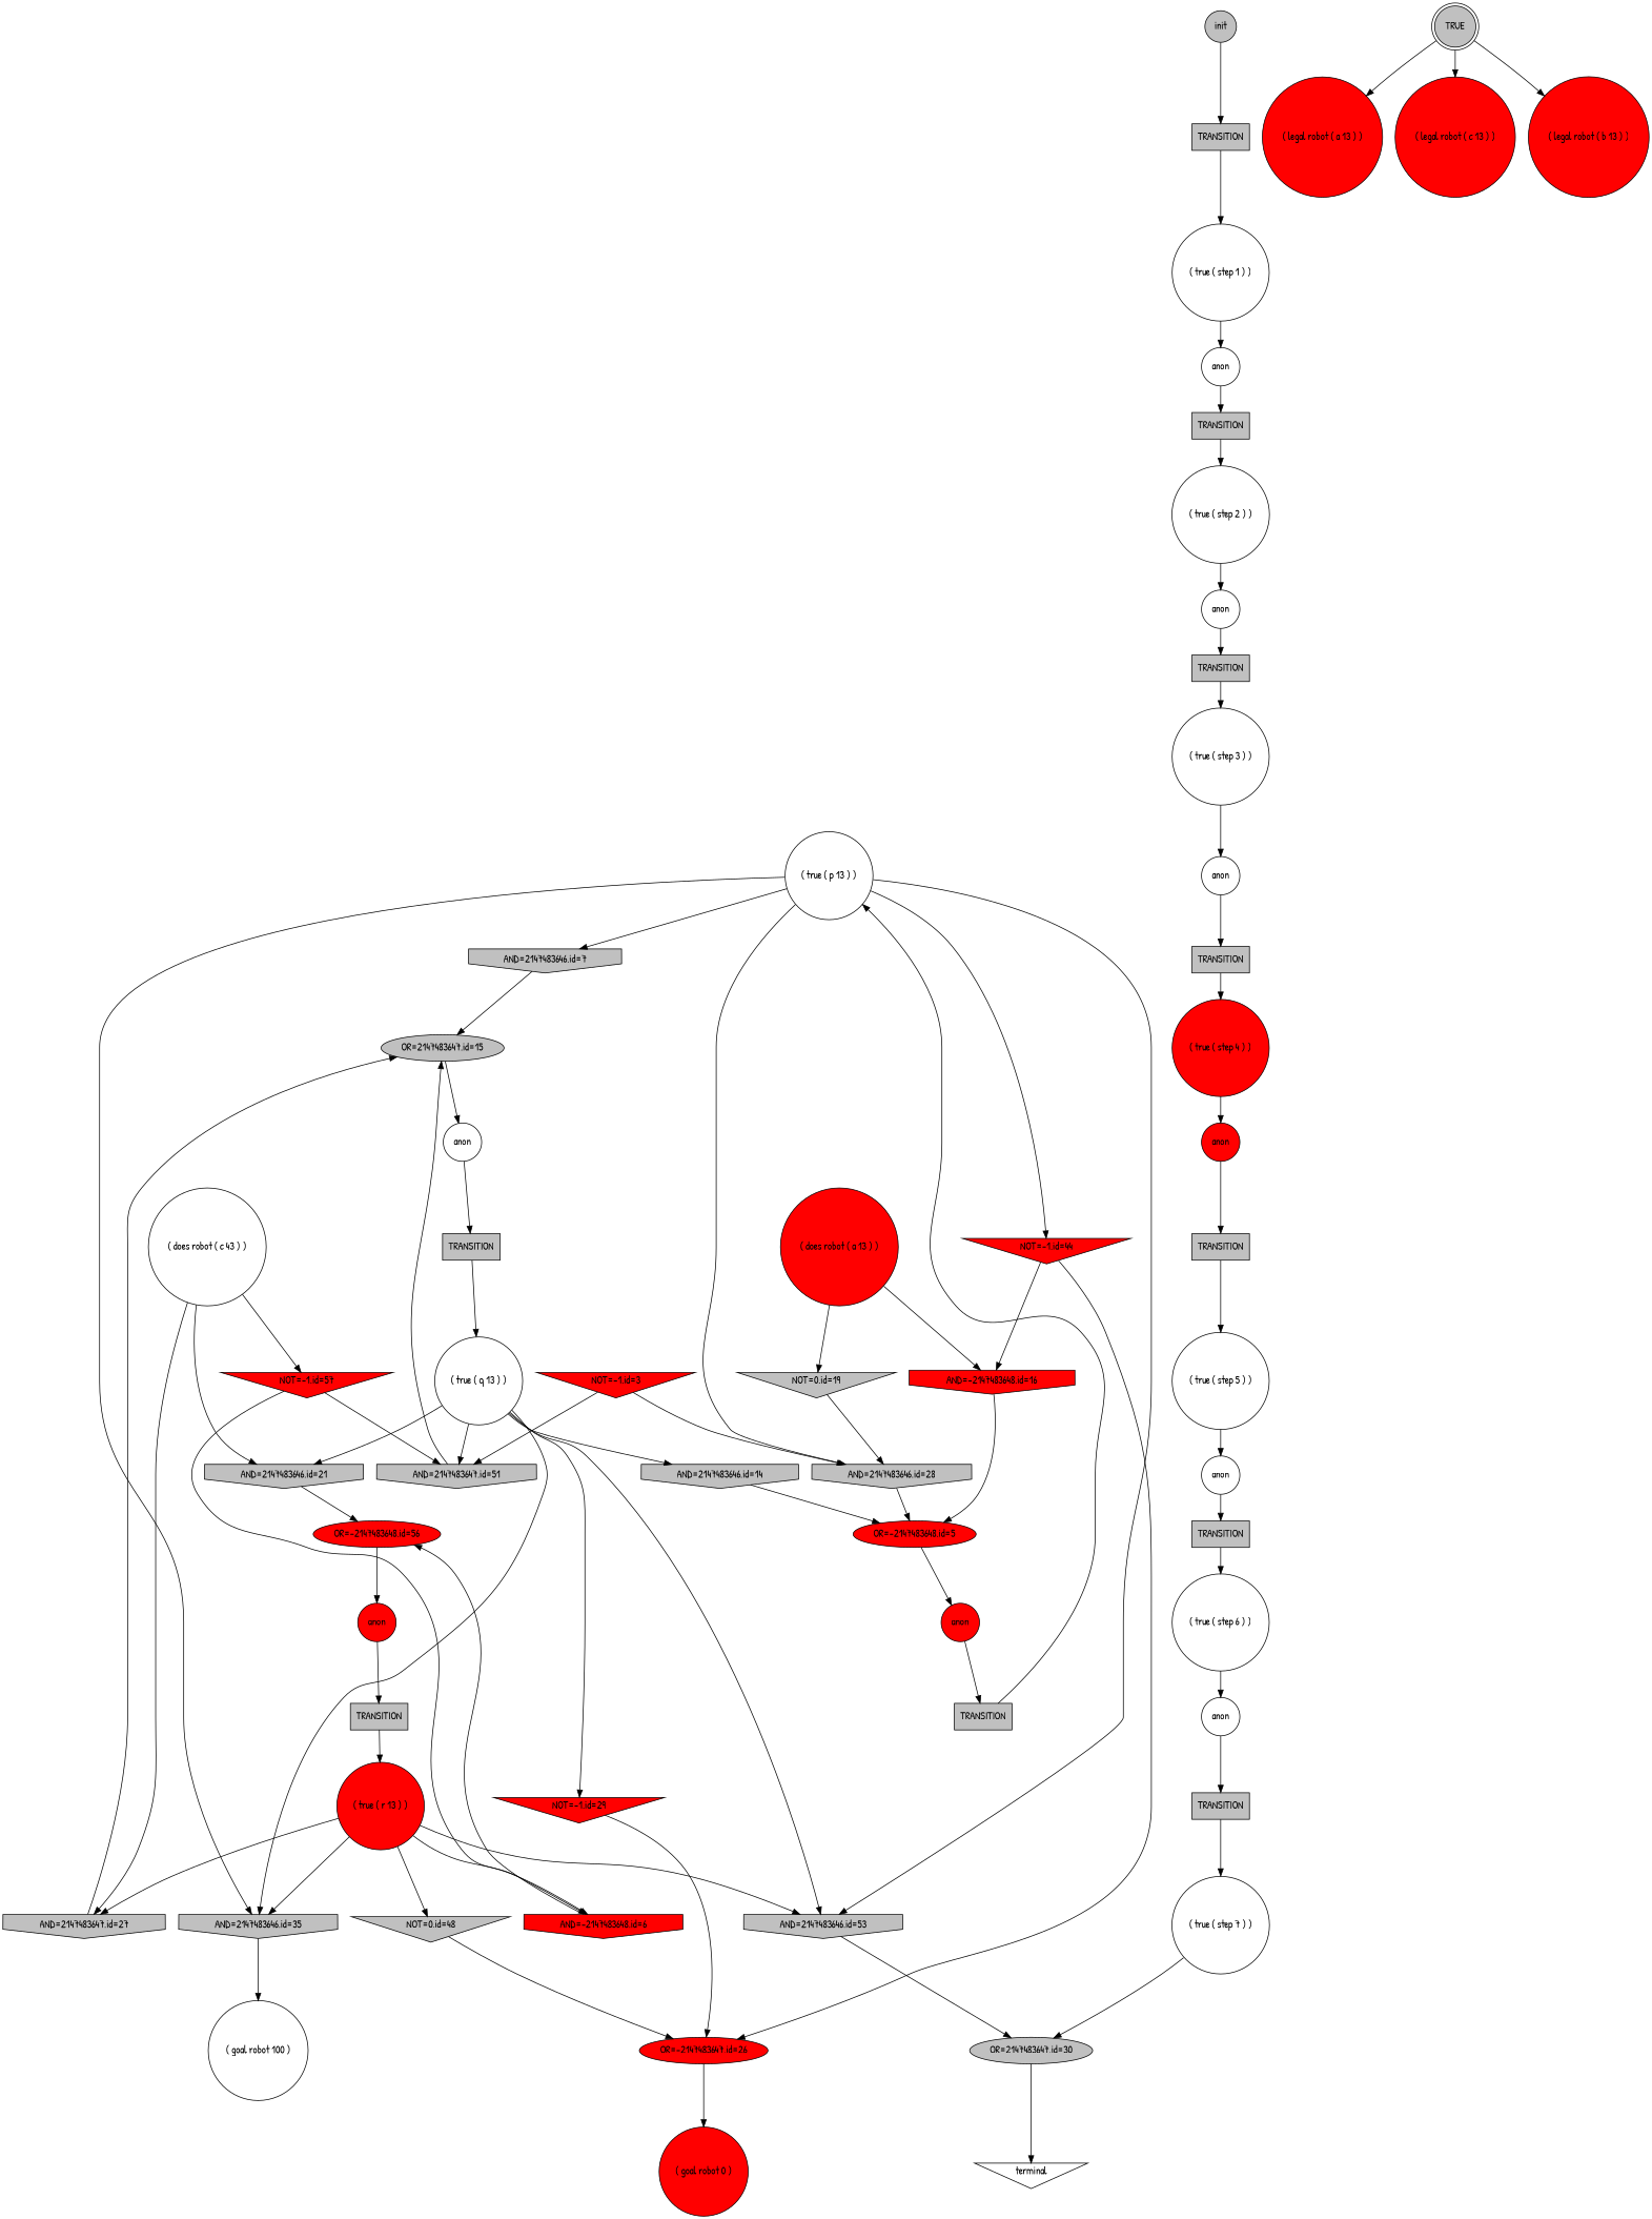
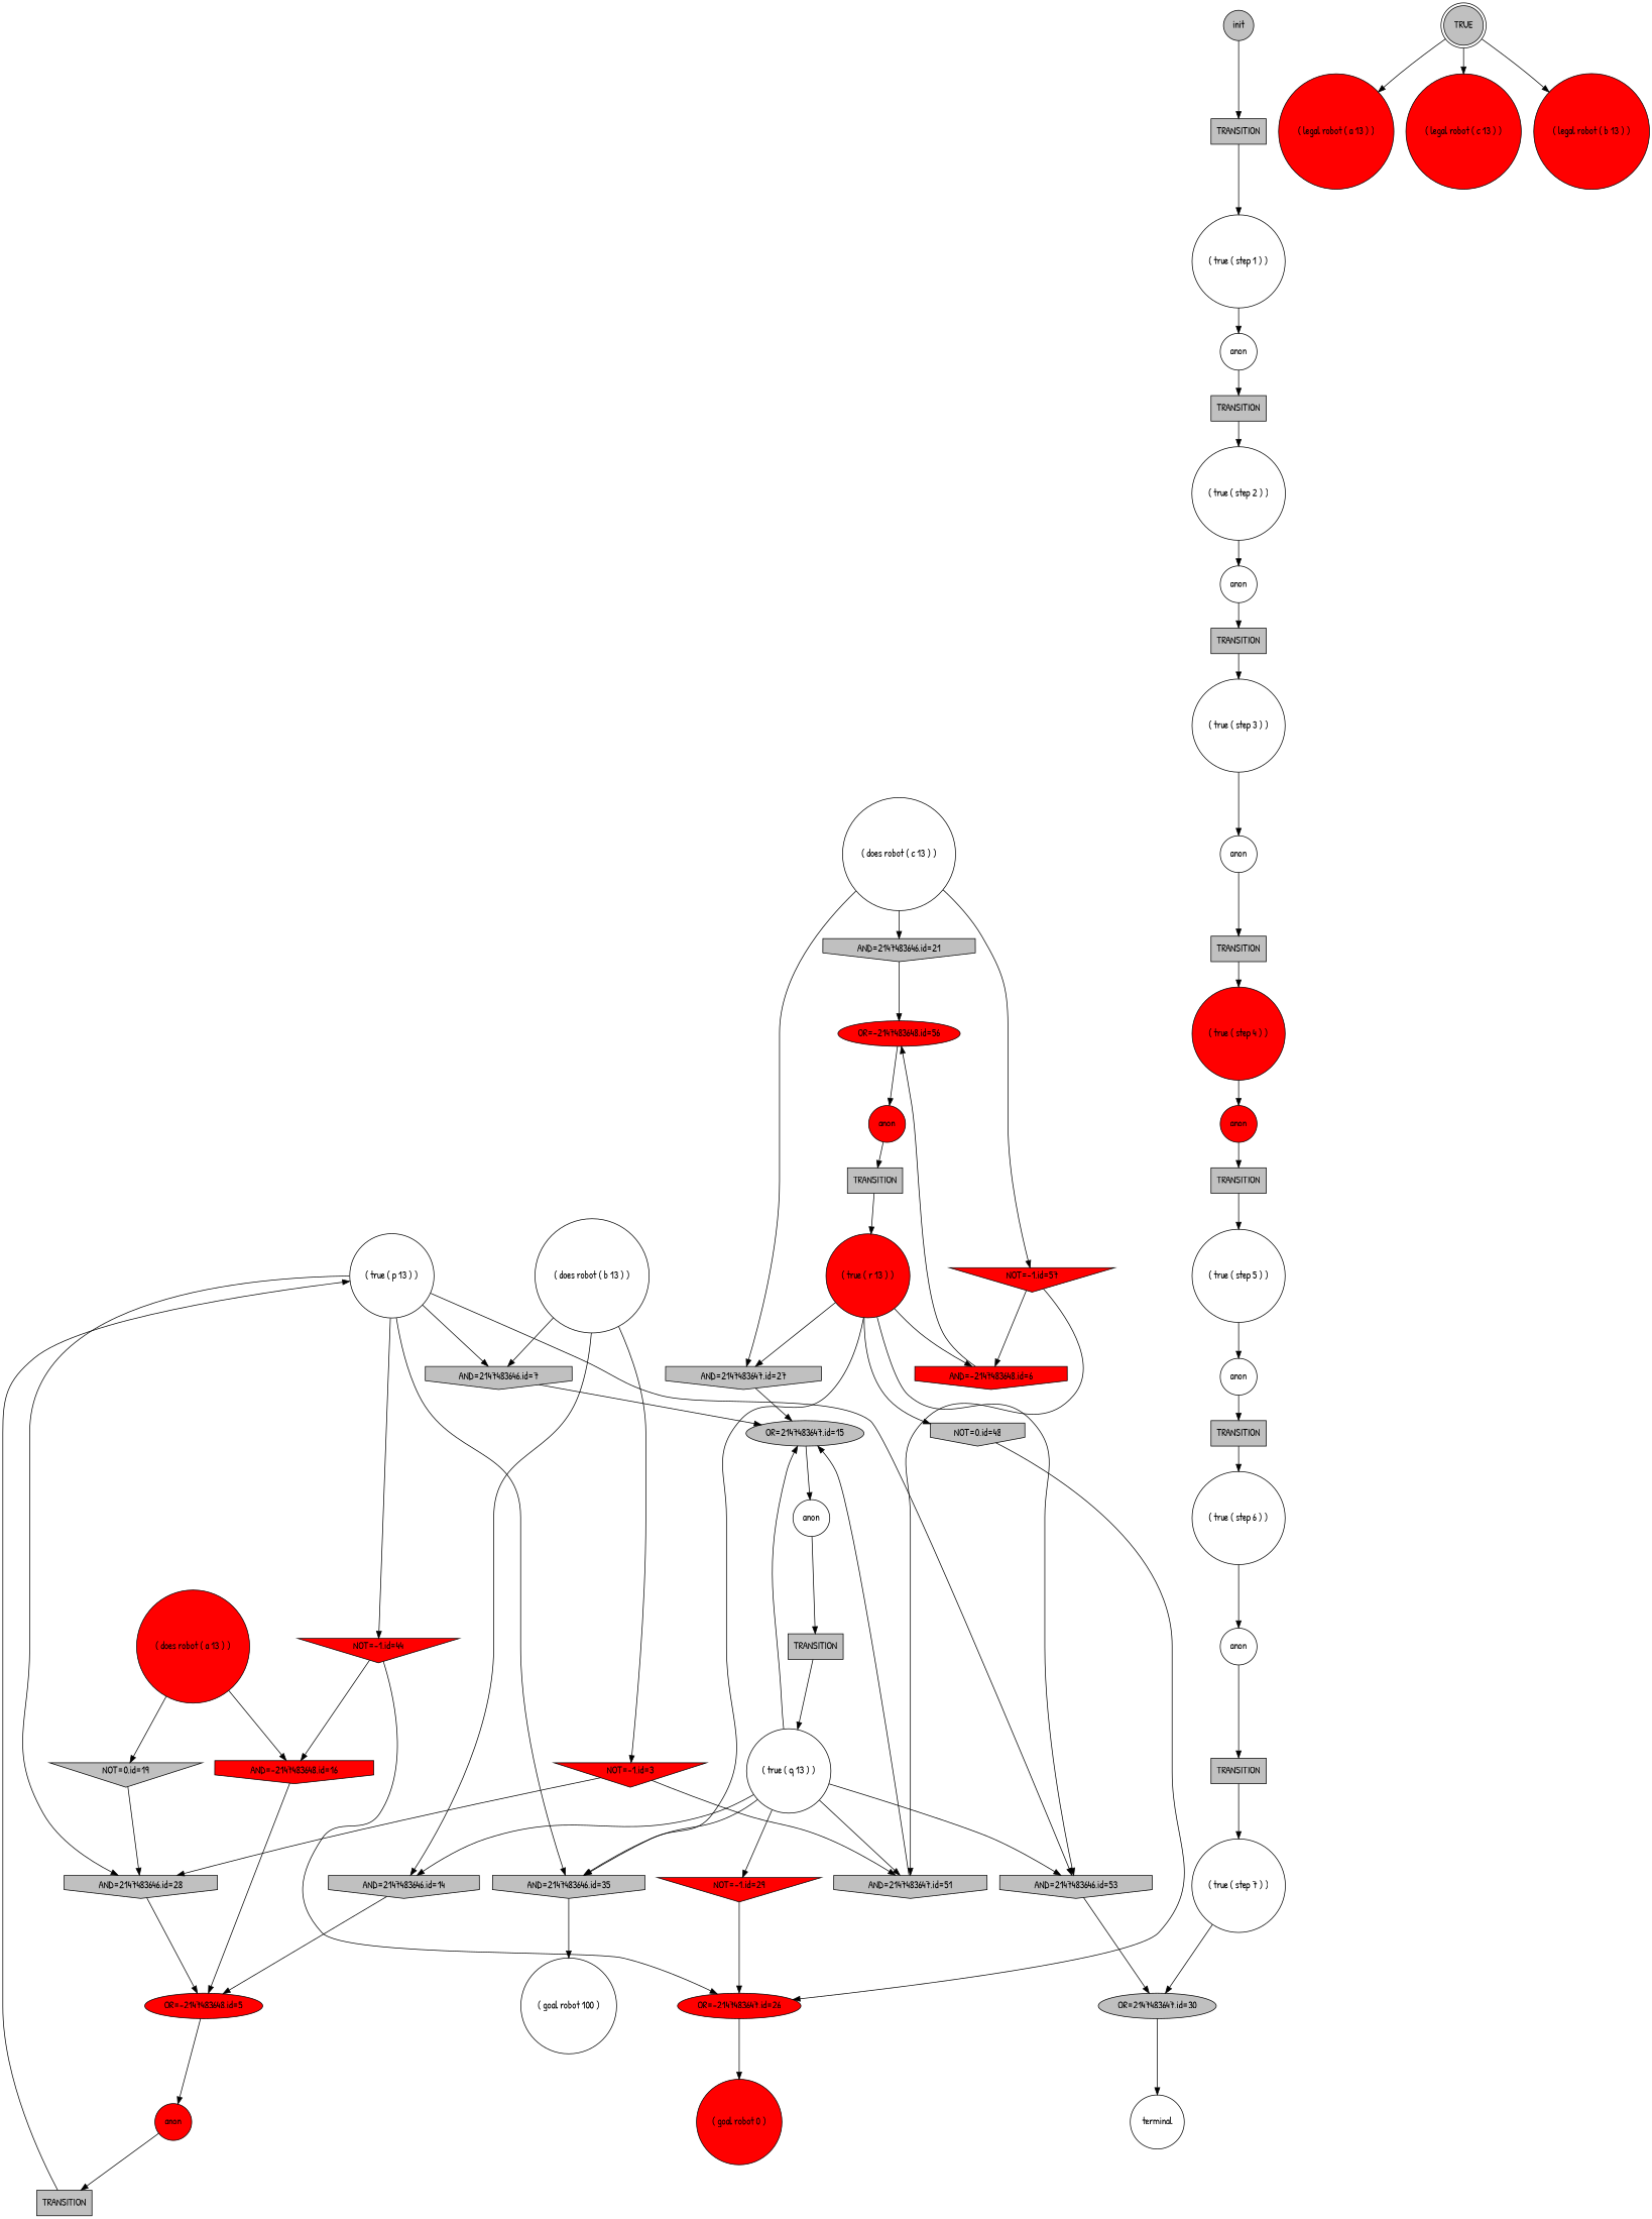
  digraph {
    fontname="Patrick Hand"
    node [fillcolor=grey fontname="Patrick Hand" shape=circle style=filled]
    edge [fontname="Patrick Hand"]
    n1 [fillcolor=white label="( true ( step 6 ) )"]
    n2 [fillcolor=white label=anon]
    n3 [label=TRANSITION shape=box]
    n4 [fillcolor=white label="( true ( step 7 ) )"]
-   n5 [fillcolor=white label="( does robot ( c 43 ) )"]
+   n5 [fillcolor=white label="( does robot ( c 13 ) )"]
    n6 [label="AND=2147483646.id=21" shape=invhouse]
    n7 [fillcolor=red label="NOT=-1.id=57" shape=invtriangle]
    n8 [label="AND=2147483647.id=27" shape=invhouse]
    n9 [fillcolor=red label="OR=-2147483648.id=56" shape=ellipse]
    n10 [label="AND=2147483647.id=51" shape=invhouse]
    n11 [fillcolor=red label="AND=-2147483648.id=6" shape=invhouse]
    n12 [label="OR=2147483647.id=15" shape=ellipse]
    n13 [fillcolor=red label=anon]
    n14 [fillcolor=white label=anon]
    n15 [fillcolor=white label=anon]
    n16 [label=TRANSITION shape=box]
    n17 [fillcolor=white label="( true ( step 3 ) )"]
    n18 [fillcolor=white label=anon]
    n19 [fillcolor=red label="NOT=-1.id=3" shape=invtriangle]
    n20 [label="AND=2147483646.id=28" shape=invhouse]
    n21 [fillcolor=red label="OR=-2147483648.id=5" shape=ellipse]
    n22 [fillcolor=red label=anon]
    n23 [fillcolor=white label=anon]
    n24 [label=TRANSITION shape=box]
    n25 [label=TRANSITION shape=box]
    n26 [fillcolor=white label="( true ( p 13 ) )"]
    n27 [label=TRANSITION shape=box]
    n28 [label="AND=2147483646.id=7" shape=invhouse]
    n29 [label=TRANSITION shape=box]
    n30 [fillcolor=red label="( legal robot ( a 13 ) )"]
    n31 [label="OR=2147483647.id=30" shape=ellipse]
    n32 [fillcolor=white label="( true ( q 13 ) )"]
    n33 [label="AND=2147483646.id=14" shape=invhouse]
    n34 [label="AND=2147483646.id=35" shape=invhouse]
    n35 [label="AND=2147483646.id=53" shape=invhouse]
    n36 [fillcolor=red label="NOT=-1.id=29" shape=invtriangle]
    n37 [fillcolor=red label="NOT=-1.id=44" shape=invtriangle]
    n38 [label=TRANSITION shape=box]
    n39 [label=TRANSITION shape=box]
    n40 [fillcolor=white label="( true ( step 1 ) )"]
    n41 [fillcolor=white label=anon]
    n42 [label=TRANSITION shape=box]
    n43 [fillcolor=red label="AND=-2147483648.id=16" shape=invhouse]
    n44 [fillcolor=white label="( goal robot 100 )"]
    n45 [fillcolor=red label="OR=-2147483647.id=26" shape=ellipse]
    n46 [fillcolor=red label="( true ( step 4 ) )"]
    n47 [fillcolor=red label=anon]
    n48 [label=TRANSITION shape=box]
    n49 [label="NOT=0.id=19" shape=invtriangle]
    n50 [fillcolor=red label="( true ( r 13 ) )"]
-   n51 [label="NOT=0.id=48" shape=invtriangle]
+   n51 [label="NOT=0.id=48" shape=invhouse]
    n52 [fillcolor=red label="( does robot ( a 13 ) )"]
-   n53 [fillcolor=white label=terminal shape=invtriangle]
+   n53 [fillcolor=white label=terminal]
    n54 [fillcolor=red label="( goal robot 0 )"]
    n55 [fillcolor=white label="( true ( step 2 ) )"]
    n56 [label=TRUE shape=doublecircle]
    n57 [fillcolor=red label="( legal robot ( c 13 ) )"]
    n58 [fillcolor=red label="( legal robot ( b 13 ) )"]
+   n59 [fillcolor=white label="( does robot ( b 13 ) )"]
    n60 [fillcolor=white label="( true ( step 5 ) )"]
    n61 [label=init]
    n1 -> n2
    n2 -> n3
    n3 -> n4
    n4 -> n31
    n5 -> n6
    n5 -> n7
    n5 -> n8
    n6 -> n9
    n7 -> n10
    n7 -> n11
    n8 -> n12
    n9 -> n13
    n10 -> n12
    n11 -> n9
    n12 -> n14
    n13 -> n27
    n14 -> n29
    n15 -> n16
    n16 -> n17
    n17 -> n18
    n18 -> n38
    n19 -> n10
    n19 -> n20
    n20 -> n21
    n21 -> n22
    n22 -> n25
    n23 -> n24
    n24 -> n1
    n25 -> n26
    n26 -> n20
    n26 -> n28
    n26 -> n34
    n26 -> n35
    n26 -> n37
    n27 -> n50
    n28 -> n12
    n29 -> n32
    n31 -> n53
-   n32 -> n6
+   n32 -> n12
    n32 -> n10
    n32 -> n33
    n32 -> n34
    n32 -> n35
    n32 -> n36
    n33 -> n21
    n34 -> n44
    n35 -> n31
    n36 -> n45
    n37 -> n43
    n37 -> n45
    n38 -> n46
    n39 -> n40
    n40 -> n41
    n41 -> n42
    n42 -> n55
    n43 -> n21
    n45 -> n54
    n46 -> n47
    n47 -> n48
    n48 -> n60
    n49 -> n20
    n50 -> n8
    n50 -> n11
    n50 -> n34
    n50 -> n35
    n50 -> n51
    n51 -> n45
    n52 -> n43
    n52 -> n49
    n55 -> n15
    n56 -> n30
    n56 -> n57
    n56 -> n58
+   n59 -> n19
+   n59 -> n28
+   n59 -> n33
    n60 -> n23
    n61 -> n39
  }
